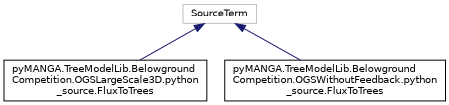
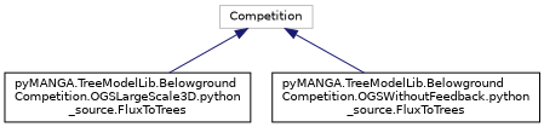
  digraph {
    rankdir=TB
    node [color=black fillcolor=white fontname=Helvetica fontsize=10 shape=record style=filled]
    edge [color=midnightblue dir=back fontname=Helvetica fontsize=10 labelfontname=Helvetica labelfontsize=10 style=solid]
-   n1 [color=grey75 height=0.2 label=SourceTerm width=0.4]
+   n1 [color=grey75 height=0.2 label=Competition width=0.4]
    n2 [height=0.2 label="pyMANGA.TreeModelLib.Belowground\lCompetition.OGSLargeScale3D.python\l_source.FluxToTrees" width=0.4]
    n3 [height=0.2 label="pyMANGA.TreeModelLib.Belowground\lCompetition.OGSWithoutFeedback.python\l_source.FluxToTrees" width=0.4]
    n1 -> n2
    n1 -> n3
  }
